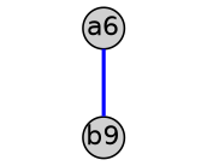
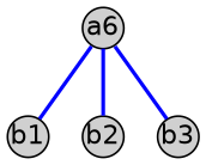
  graph {
    node [fillcolor="#d0d0d0" fixedsize=true fontname=Helvetica shape=circle style=filled]
    edge [color=blue fontname=Helvetica style=bold]
-   b2 [height=0.3 width=0.3 label=b9]
+   b1 [height=0.3 width=0.3]
+   b2 [height=0.3 width=0.3]
+   b3 [height=0.3 width=0.3]
    n4 [height=0.3 label=a6 width=0.3]
+   n4 -- b1
    n4 -- b2
+   n4 -- b3
  }
